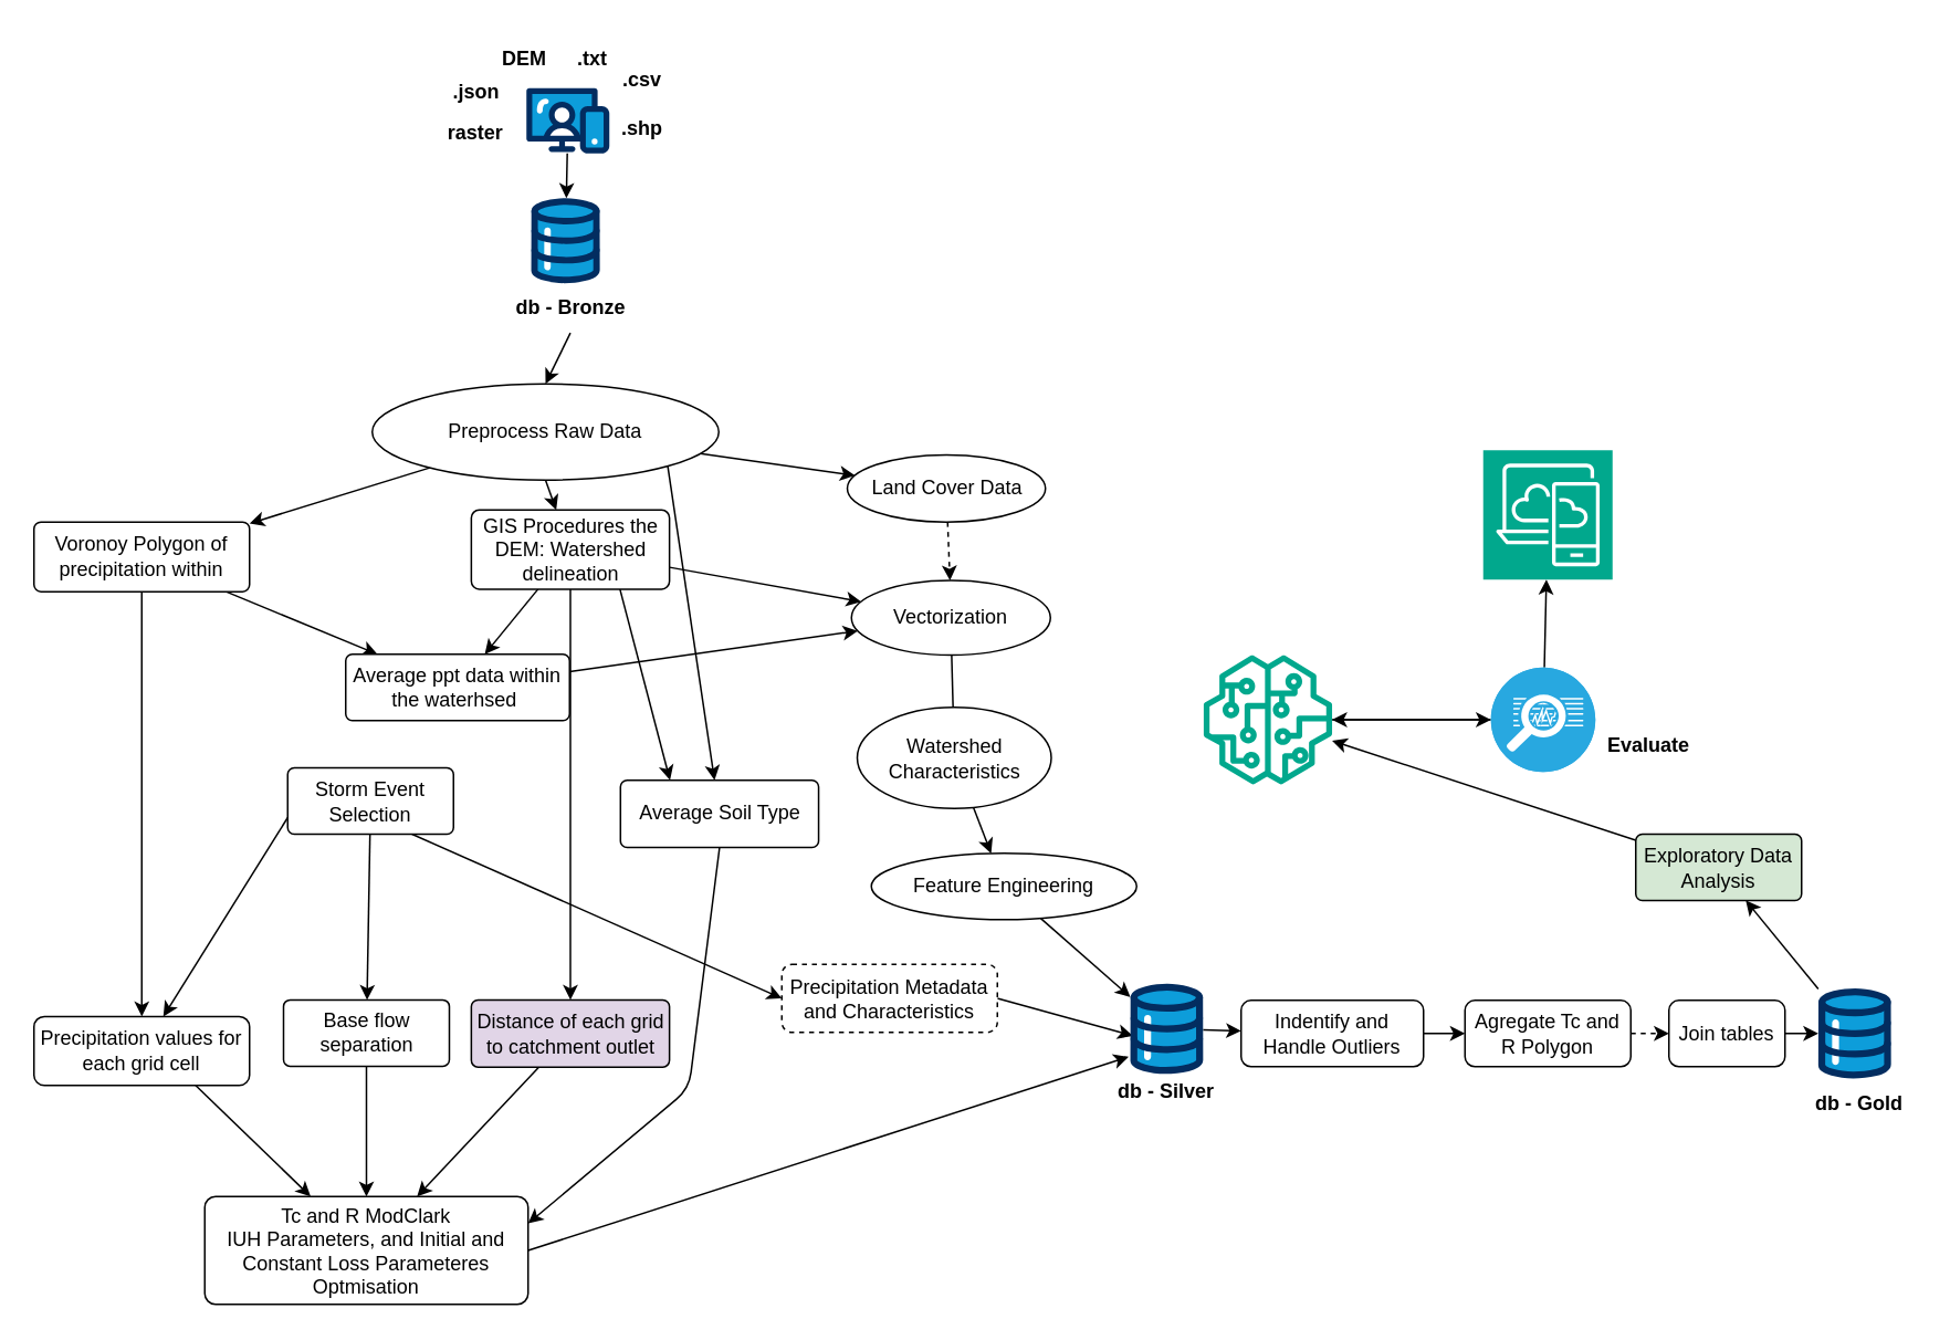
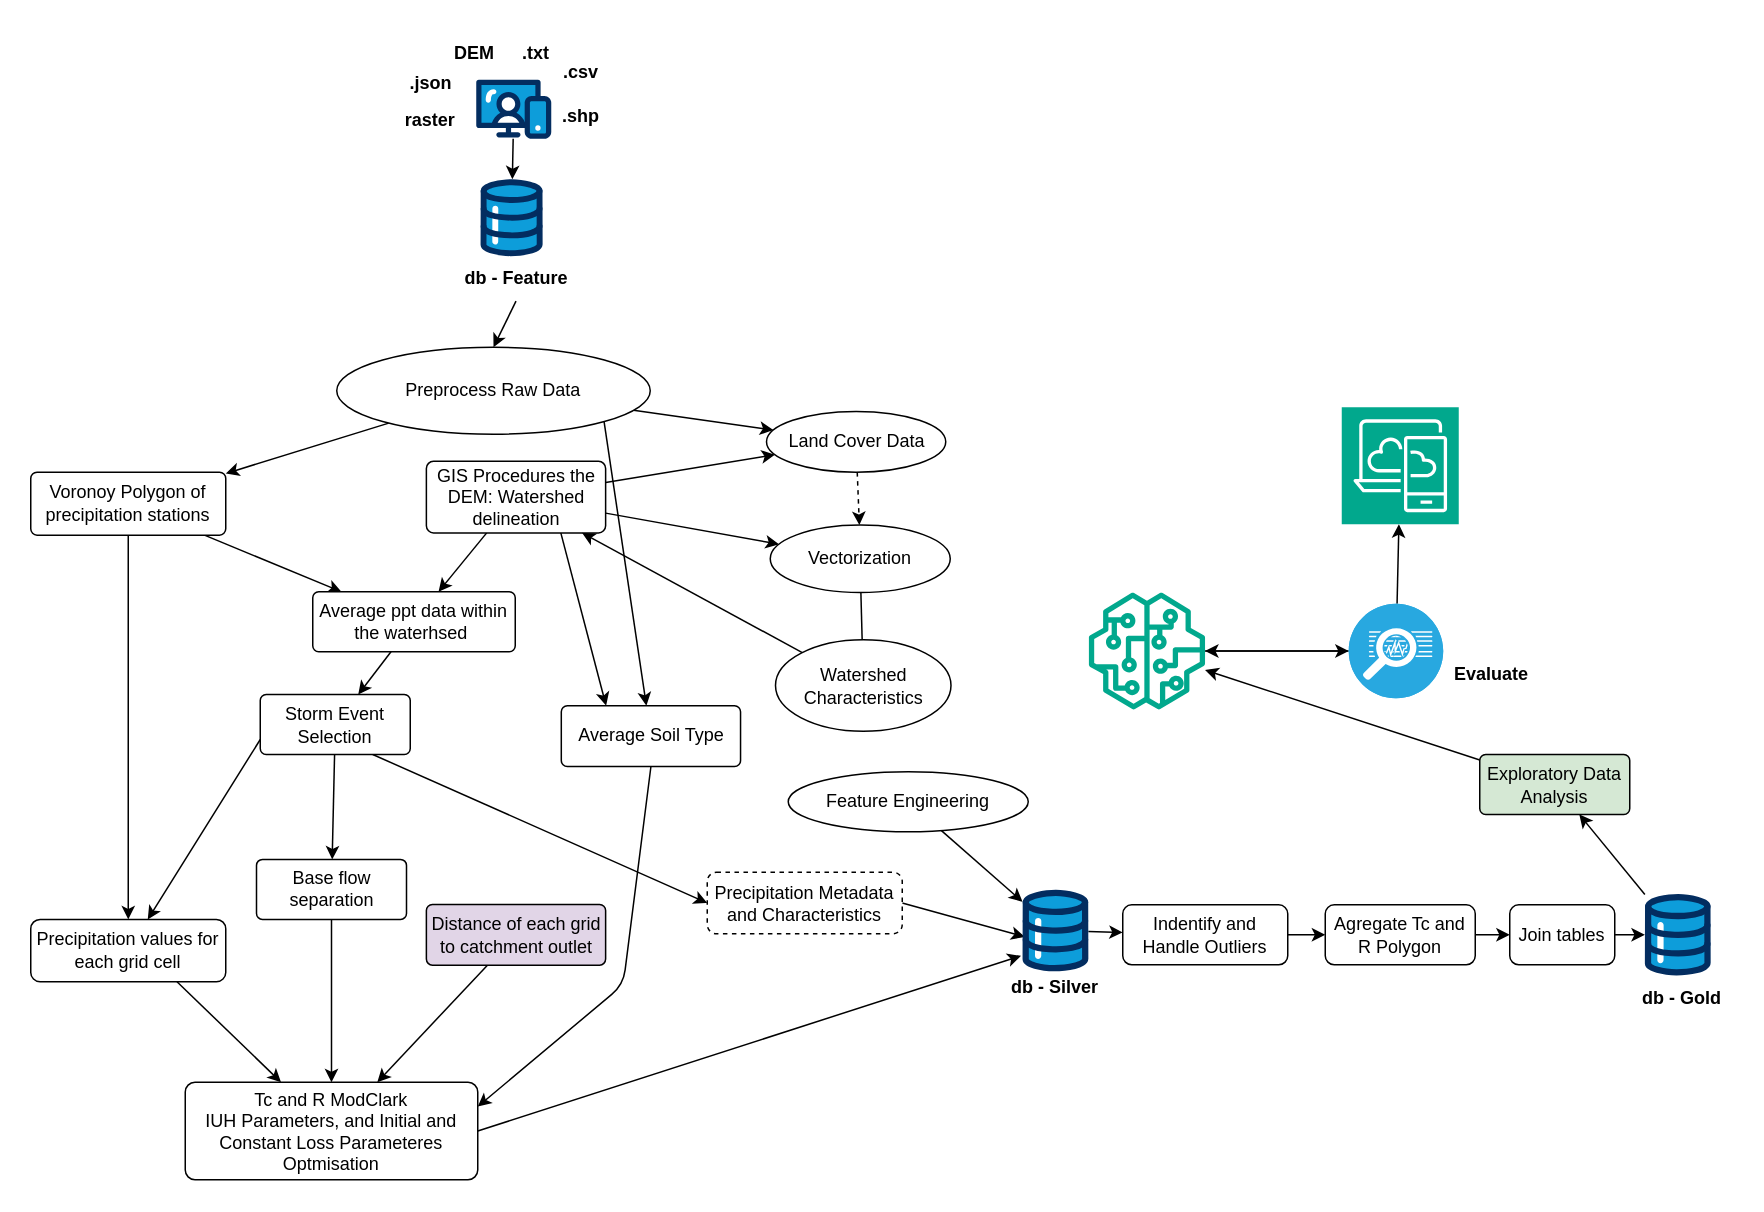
  <mxCell id="0" />
  <mxCell id="1" parent="0" />
  <mxCell id="2" value="DEM" style="text;html=1;align=center;verticalAlign=middle;whiteSpace=wrap;rounded=0;fontStyle=1" parent="1" vertex="1"><mxGeometry x="285.7" y="20" width="60" height="30" as="geometry" /></mxCell>
  <mxCell id="3" value=".txt" style="text;html=1;align=center;verticalAlign=middle;whiteSpace=wrap;rounded=0;fontStyle=1" parent="1" vertex="1"><mxGeometry x="327" y="20" width="60" height="30" as="geometry" /></mxCell>
  <mxCell id="4" value=".csv" style="text;html=1;align=center;verticalAlign=middle;whiteSpace=wrap;rounded=0;fontStyle=1" parent="1" vertex="1"><mxGeometry x="357" y="30" width="60" height="35" as="geometry" /></mxCell>
  <mxCell id="5" value=".json" style="text;html=1;align=center;verticalAlign=middle;whiteSpace=wrap;rounded=0;fontStyle=1" parent="1" vertex="1"><mxGeometry x="257" y="40" width="60" height="30" as="geometry" /></mxCell>
  <mxCell id="6" value=".shp" style="text;html=1;align=center;verticalAlign=middle;whiteSpace=wrap;rounded=0;fontStyle=1" parent="1" vertex="1"><mxGeometry x="357" y="62.1" width="60" height="30" as="geometry" /></mxCell>
  <mxCell id="7" value="" style="edgeStyle=none;html=1;" parent="1" source="8" target="30" edge="1"><mxGeometry relative="1" as="geometry" /></mxCell>
  <mxCell id="8" value="" style="sketch=0;outlineConnect=0;fontColor=#232F3E;gradientColor=none;fillColor=#01A88D;strokeColor=none;dashed=0;verticalLabelPosition=bottom;verticalAlign=top;align=center;html=1;fontSize=12;fontStyle=0;aspect=fixed;pointerEvents=1;shape=mxgraph.aws4.sagemaker_model;" parent="1" vertex="1"><mxGeometry x="725.15" y="394.5" width="78" height="78" as="geometry" /></mxCell>
  <mxCell id="9" value="" style="edgeStyle=none;html=1;" parent="1" source="10" target="8" edge="1"><mxGeometry relative="1" as="geometry" /></mxCell>
  <mxCell id="10" value="Exploratory Data Analysis" style="rounded=1;arcSize=10;whiteSpace=wrap;html=1;align=center;fillColor=#d5e8d4;" parent="1" vertex="1"><mxGeometry x="986" y="502.5" width="100" height="40" as="geometry" /></mxCell>
  <mxCell id="11" value="" style="edgeStyle=none;html=1;" parent="1" source="14" target="40" edge="1"><mxGeometry relative="1" as="geometry" /></mxCell>
  <mxCell id="12" style="edgeStyle=none;html=1;exitX=0;exitY=0.75;exitDx=0;exitDy=0;" parent="1" source="14" target="66" edge="1"><mxGeometry relative="1" as="geometry" /></mxCell>
  <mxCell id="13" style="edgeStyle=none;html=1;exitX=0.75;exitY=1;exitDx=0;exitDy=0;entryX=0;entryY=0.5;entryDx=0;entryDy=0;" parent="1" source="14" target="42" edge="1"><mxGeometry relative="1" as="geometry"><Array as="points" /></mxGeometry></mxCell>
  <mxCell id="14" value="Storm Event Selection" style="rounded=1;arcSize=10;whiteSpace=wrap;html=1;align=center;" parent="1" vertex="1"><mxGeometry x="173" y="462.5" width="100" height="40" as="geometry" /></mxCell>
- <mxCell id="15" value="" style="edgeStyle=none;html=1;exitX=0.5;exitY=1;exitDx=0;exitDy=0;" parent="1" source="19" target="24" edge="1"><mxGeometry relative="1" as="geometry" /></mxCell>
  <mxCell id="16" value="" style="edgeStyle=none;html=1;" parent="1" source="19" target="60" edge="1"><mxGeometry relative="1" as="geometry" /></mxCell>
  <mxCell id="17" value="" style="edgeStyle=none;html=1;exitX=1;exitY=1;exitDx=0;exitDy=0;" parent="1" source="19" target="69" edge="1"><mxGeometry relative="1" as="geometry" /></mxCell>
  <mxCell id="18" value="" style="edgeStyle=none;html=1;" parent="1" source="19" target="72" edge="1"><mxGeometry relative="1" as="geometry" /></mxCell>
  <mxCell id="19" value="Preprocess Raw Data" style="ellipse;whiteSpace=wrap;html=1;" parent="1" vertex="1"><mxGeometry x="224" y="231" width="209" height="58" as="geometry" /></mxCell>
  <mxCell id="20" value="" style="edgeStyle=none;html=1;" parent="1" source="24" target="62" edge="1"><mxGeometry relative="1" as="geometry" /></mxCell>
  <mxCell id="21" value="" style="edgeStyle=none;html=1;" parent="1" source="24" target="64" edge="1"><mxGeometry relative="1" as="geometry" /></mxCell>
- <mxCell id="22" value="" style="edgeStyle=none;html=1;" parent="1" source="24" target="68" edge="1"><mxGeometry relative="1" as="geometry" /></mxCell>
+ <mxCell id="22" value="" style="edgeStyle=none;html=1;" parent="1" source="24" target="72" edge="1"><mxGeometry relative="1" as="geometry" /></mxCell>
  <mxCell id="23" style="edgeStyle=none;html=1;exitX=0.75;exitY=1;exitDx=0;exitDy=0;entryX=0.25;entryY=0;entryDx=0;entryDy=0;" parent="1" source="24" target="69" edge="1"><mxGeometry relative="1" as="geometry" /></mxCell>
  <mxCell id="24" value="GIS Procedures the DEM: Watershed delineation" style="rounded=1;arcSize=10;whiteSpace=wrap;html=1;align=center;" parent="1" vertex="1"><mxGeometry x="283.75" y="307" width="119.5" height="47.75" as="geometry" /></mxCell>
  <mxCell id="25" value="raster" style="text;html=1;align=center;verticalAlign=middle;whiteSpace=wrap;rounded=0;fontStyle=1" parent="1" vertex="1"><mxGeometry x="267.42" y="65" width="39.15" height="30" as="geometry" /></mxCell>
- <mxCell id="26" value="" style="edgeStyle=none;html=1;" parent="1" source="27" target="44" edge="1"><mxGeometry relative="1" as="geometry" /></mxCell>
+ <mxCell id="26" value="" style="edgeStyle=none;html=1;" parent="1" source="27" target="24" edge="1"><mxGeometry relative="1" as="geometry" /></mxCell>
  <mxCell id="27" value="Watershed Characteristics" style="ellipse;whiteSpace=wrap;html=1;" parent="1" vertex="1"><mxGeometry x="516.5" y="426" width="117" height="61" as="geometry" /></mxCell>
  <mxCell id="28" value="" style="edgeStyle=none;html=1;" parent="1" source="30" target="8" edge="1"><mxGeometry relative="1" as="geometry" /></mxCell>
  <mxCell id="29" value="" style="edgeStyle=none;html=1;" parent="1" source="30" target="37" edge="1"><mxGeometry relative="1" as="geometry" /></mxCell>
  <mxCell id="30" value="" style="fillColor=#28A8E0;verticalLabelPosition=bottom;sketch=0;html=1;strokeColor=#ffffff;verticalAlign=top;align=center;points=[[0.145,0.145,0],[0.5,0,0],[0.855,0.145,0],[1,0.5,0],[0.855,0.855,0],[0.5,1,0],[0.145,0.855,0],[0,0.5,0]];pointerEvents=1;shape=mxgraph.cisco_safe.compositeIcon;bgIcon=ellipse;resIcon=mxgraph.cisco_safe.capability.flow_analytics;" parent="1" vertex="1"><mxGeometry x="898.65" y="402" width="63" height="63" as="geometry" /></mxCell>
  <mxCell id="31" value="Evaluate" style="text;html=1;align=center;verticalAlign=middle;whiteSpace=wrap;rounded=0;fontStyle=1" parent="1" vertex="1"><mxGeometry x="945" y="434" width="97.7" height="30" as="geometry" /></mxCell>
  <mxCell id="32" value="" style="edgeStyle=none;html=1;" parent="1" source="33" target="36" edge="1"><mxGeometry relative="1" as="geometry" /></mxCell>
  <mxCell id="33" value="" style="verticalLabelPosition=bottom;aspect=fixed;html=1;shape=mxgraph.salesforce.web;" parent="1" vertex="1"><mxGeometry x="317" y="52.6" width="50" height="39.5" as="geometry" /></mxCell>
  <mxCell id="34" value="" style="group" parent="1" vertex="1" connectable="0"><mxGeometry x="288.5" y="119" width="110" height="81.27" as="geometry" /></mxCell>
- <mxCell id="35" value="db - Bronze" style="text;html=1;align=center;verticalAlign=middle;whiteSpace=wrap;rounded=0;fontStyle=1" parent="34" vertex="1"><mxGeometry y="50" width="110" height="31.27" as="geometry" /></mxCell>
+ <mxCell id="35" value="db - Feature" style="text;html=1;align=center;verticalAlign=middle;whiteSpace=wrap;rounded=0;fontStyle=1" parent="34" vertex="1"><mxGeometry y="50" width="110" height="31.27" as="geometry" /></mxCell>
  <mxCell id="36" value="" style="verticalLabelPosition=bottom;aspect=fixed;html=1;shape=mxgraph.salesforce.data;fillColor=#2B80FF;fontColor=#333333;strokeColor=#666666;" parent="34" vertex="1"><mxGeometry x="31.3" width="41.53" height="51.27" as="geometry" /></mxCell>
  <mxCell id="37" value="" style="sketch=0;points=[[0,0,0],[0.25,0,0],[0.5,0,0],[0.75,0,0],[1,0,0],[0,1,0],[0.25,1,0],[0.5,1,0],[0.75,1,0],[1,1,0],[0,0.25,0],[0,0.5,0],[0,0.75,0],[1,0.25,0],[1,0.5,0],[1,0.75,0]];outlineConnect=0;fontColor=#232F3E;fillColor=#01A88D;strokeColor=#ffffff;dashed=0;verticalLabelPosition=bottom;verticalAlign=top;align=center;html=1;fontSize=12;fontStyle=0;aspect=fixed;shape=mxgraph.aws4.resourceIcon;resIcon=mxgraph.aws4.desktop_and_app_streaming;" parent="1" vertex="1"><mxGeometry x="894" y="271" width="78" height="78" as="geometry" /></mxCell>
  <mxCell id="38" value="" style="edgeStyle=none;html=1;" parent="1" source="49" target="10" edge="1"><mxGeometry relative="1" as="geometry" /></mxCell>
  <mxCell id="39" value="" style="edgeStyle=none;html=1;" parent="1" source="40" target="45" edge="1"><mxGeometry relative="1" as="geometry" /></mxCell>
- <mxCell id="40" value="Base flow separation" style="rounded=1;arcSize=10;whiteSpace=wrap;html=1;align=center;" parent="1" vertex="1"><mxGeometry x="170.5" y="602.43" width="100" height="40" as="geometry" /></mxCell>
+ <mxCell id="40" value="Base flow separation" style="rounded=1;arcSize=10;whiteSpace=wrap;html=1;align=center;" parent="1" vertex="1"><mxGeometry x="170.5" y="572.43" width="100" height="40" as="geometry" /></mxCell>
  <mxCell id="41" style="edgeStyle=none;html=1;exitX=1;exitY=0.5;exitDx=0;exitDy=0;entryX=0.033;entryY=0.577;entryDx=0;entryDy=0;entryPerimeter=0;" parent="1" source="42" target="54" edge="1"><mxGeometry relative="1" as="geometry"><mxPoint x="775" y="497" as="targetPoint" /></mxGeometry></mxCell>
  <mxCell id="42" value="Precipitation Metadata and Characteristics" style="rounded=1;arcSize=15;whiteSpace=wrap;html=1;align=center;dashed=1;" parent="1" vertex="1"><mxGeometry x="471" y="581" width="130" height="41" as="geometry" /></mxCell>
  <mxCell id="43" value="" style="edgeStyle=none;html=1;" parent="1" source="44" target="54" edge="1"><mxGeometry relative="1" as="geometry" /></mxCell>
  <mxCell id="44" value="Feature Engineering" style="ellipse;whiteSpace=wrap;html=1;align=center;" parent="1" vertex="1"><mxGeometry x="525" y="514" width="160" height="40" as="geometry" /></mxCell>
  <mxCell id="45" value="&lt;span style=&quot;color: rgb(0, 0, 0);&quot;&gt;Tc and R&amp;nbsp;&lt;span style=&quot;color: rgb(0, 0, 0);&quot;&gt;ModClark IUH&amp;nbsp;&lt;/span&gt;Parameters, and Initial and Constant Loss Parameteres Optmisation&lt;/span&gt;" style="rounded=1;arcSize=10;whiteSpace=wrap;html=1;align=center;" parent="1" vertex="1"><mxGeometry x="123" y="721" width="195" height="65" as="geometry" /></mxCell>
  <mxCell id="46" style="edgeStyle=none;html=1;exitX=1;exitY=0.5;exitDx=0;exitDy=0;entryX=-0.024;entryY=0.81;entryDx=0;entryDy=0;entryPerimeter=0;" parent="1" source="45" target="54" edge="1"><mxGeometry relative="1" as="geometry" /></mxCell>
- <mxCell id="47" value="" style="edgeStyle=none;html=1;dashed=1;" parent="1" source="48" target="56" edge="1"><mxGeometry relative="1" as="geometry" /></mxCell>
+ <mxCell id="47" value="" style="edgeStyle=none;html=1;" parent="1" source="48" target="56" edge="1"><mxGeometry relative="1" as="geometry" /></mxCell>
  <mxCell id="48" value="&lt;span style=&quot;color: rgb(0, 0, 0);&quot;&gt;Agregate Tc and R Polygon&lt;/span&gt;" style="rounded=1;whiteSpace=wrap;html=1;" parent="1" vertex="1"><mxGeometry x="883" y="602.68" width="100" height="40" as="geometry" /></mxCell>
  <mxCell id="49" value="" style="verticalLabelPosition=bottom;aspect=fixed;html=1;shape=mxgraph.salesforce.data;fillColor=#2B80FF;fontColor=#333333;strokeColor=#666666;" parent="1" vertex="1"><mxGeometry x="1096.002" y="595.5" width="44.025" height="54.352" as="geometry" /></mxCell>
  <mxCell id="50" value="" style="edgeStyle=none;html=1;" parent="1" source="51" target="48" edge="1"><mxGeometry relative="1" as="geometry" /></mxCell>
  <mxCell id="51" value="&lt;span style=&quot;color: rgb(0, 0, 0);&quot;&gt;Indentify and Handle Outliers&lt;/span&gt;" style="rounded=1;whiteSpace=wrap;html=1;" parent="1" vertex="1"><mxGeometry x="748" y="602.68" width="110" height="40" as="geometry" /></mxCell>
  <mxCell id="52" value="" style="edgeStyle=none;html=1;" parent="1" source="54" target="51" edge="1"><mxGeometry relative="1" as="geometry" /></mxCell>
  <mxCell id="53" value="db - Silver" style="text;html=1;align=center;verticalAlign=middle;whiteSpace=wrap;rounded=0;fontStyle=1" parent="1" vertex="1"><mxGeometry x="648.13" y="642.68" width="110" height="30" as="geometry" /></mxCell>
  <mxCell id="54" value="" style="verticalLabelPosition=bottom;aspect=fixed;html=1;shape=mxgraph.salesforce.data;fillColor=#2B80FF;fontColor=#333333;strokeColor=#666666;" parent="1" vertex="1"><mxGeometry x="681.122" y="592.71" width="44.025" height="54.352" as="geometry" /></mxCell>
  <mxCell id="55" value="" style="edgeStyle=none;html=1;" parent="1" source="56" target="49" edge="1"><mxGeometry relative="1" as="geometry" /></mxCell>
  <mxCell id="56" value="&lt;span style=&quot;color: rgb(0, 0, 0);&quot;&gt;Join tables&lt;/span&gt;" style="rounded=1;whiteSpace=wrap;html=1;" parent="1" vertex="1"><mxGeometry x="1006" y="602.68" width="70" height="40" as="geometry" /></mxCell>
  <mxCell id="57" value="db - Gold" style="text;html=1;align=center;verticalAlign=middle;whiteSpace=wrap;rounded=0;fontStyle=1" parent="1" vertex="1"><mxGeometry x="1088" y="649.85" width="65.97" height="30" as="geometry" /></mxCell>
  <mxCell id="58" value="" style="edgeStyle=none;html=1;" parent="1" source="60" target="62" edge="1"><mxGeometry relative="1" as="geometry" /></mxCell>
  <mxCell id="59" value="" style="edgeStyle=none;html=1;" parent="1" source="60" target="66" edge="1"><mxGeometry relative="1" as="geometry" /></mxCell>
- <mxCell id="60" value="Voronoy Polygon of precipitation within" style="rounded=1;arcSize=10;whiteSpace=wrap;html=1;align=center;" parent="1" vertex="1"><mxGeometry x="20" y="314.25" width="130" height="42" as="geometry" /></mxCell>
- <mxCell id="61" value="" style="edgeStyle=none;html=1;" parent="1" source="62" target="64" edge="1"><mxGeometry relative="1" as="geometry" /></mxCell>
+ <mxCell id="60" value="Voronoy Polygon of precipitation stations" style="rounded=1;arcSize=10;whiteSpace=wrap;html=1;align=center;" parent="1" vertex="1"><mxGeometry x="20" y="314.25" width="130" height="42" as="geometry" /></mxCell>
+ <mxCell id="61" value="" style="edgeStyle=none;html=1;" parent="1" source="62" target="14" edge="1"><mxGeometry relative="1" as="geometry" /></mxCell>
  <mxCell id="62" value="Average ppt data within the waterhsed&amp;nbsp;" style="rounded=1;arcSize=10;whiteSpace=wrap;html=1;align=center;" parent="1" vertex="1"><mxGeometry x="208" y="394" width="135" height="40" as="geometry" /></mxCell>
  <mxCell id="63" style="edgeStyle=none;html=1;endArrow=none;" parent="1" source="64" target="27" edge="1"><mxGeometry relative="1" as="geometry" /></mxCell>
  <mxCell id="64" value="Vectorization" style="ellipse;whiteSpace=wrap;html=1;" parent="1" vertex="1"><mxGeometry x="513" y="349.5" width="120" height="45" as="geometry" /></mxCell>
  <mxCell id="65" style="edgeStyle=none;html=1;exitX=0.75;exitY=1;exitDx=0;exitDy=0;" parent="1" source="66" target="45" edge="1"><mxGeometry relative="1" as="geometry" /></mxCell>
  <mxCell id="66" value="Precipitation values for each grid cell" style="rounded=1;arcSize=15;whiteSpace=wrap;html=1;align=center;" parent="1" vertex="1"><mxGeometry x="20" y="612.43" width="130" height="41.57" as="geometry" /></mxCell>
  <mxCell id="67" value="" style="edgeStyle=none;html=1;" parent="1" source="68" target="45" edge="1"><mxGeometry relative="1" as="geometry" /></mxCell>
  <mxCell id="68" value="Distance of each grid to catchment outlet" style="rounded=1;arcSize=10;whiteSpace=wrap;html=1;align=center;fillColor=#e1d5e7;" parent="1" vertex="1"><mxGeometry x="283.75" y="602.43" width="119.5" height="40.5" as="geometry" /></mxCell>
  <mxCell id="69" value="Average Soil Type" style="rounded=1;arcSize=10;whiteSpace=wrap;html=1;align=center;" parent="1" vertex="1"><mxGeometry x="373.7" y="470" width="119.5" height="40.5" as="geometry" /></mxCell>
  <mxCell id="70" style="edgeStyle=none;html=1;exitX=0.5;exitY=1;exitDx=0;exitDy=0;entryX=1;entryY=0.25;entryDx=0;entryDy=0;" parent="1" source="69" target="45" edge="1"><mxGeometry relative="1" as="geometry"><Array as="points"><mxPoint x="415" y="656" /></Array></mxGeometry></mxCell>
  <mxCell id="71" value="" style="edgeStyle=none;html=1;dashed=1;" parent="1" source="72" target="64" edge="1"><mxGeometry relative="1" as="geometry" /></mxCell>
  <mxCell id="72" value="Land Cover Data" style="ellipse;arcSize=10;whiteSpace=wrap;html=1;align=center;" parent="1" vertex="1"><mxGeometry x="510.5" y="273.75" width="119.5" height="40.5" as="geometry" /></mxCell>
  <mxCell id="73" style="edgeStyle=none;html=1;exitX=0.5;exitY=1;exitDx=0;exitDy=0;entryX=0.5;entryY=0;entryDx=0;entryDy=0;" parent="1" source="35" target="19" edge="1"><mxGeometry relative="1" as="geometry" /></mxCell>
